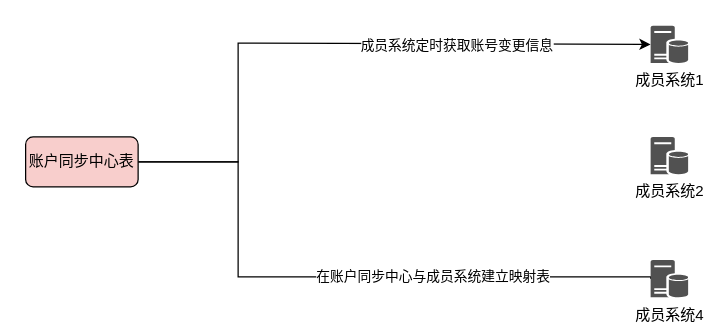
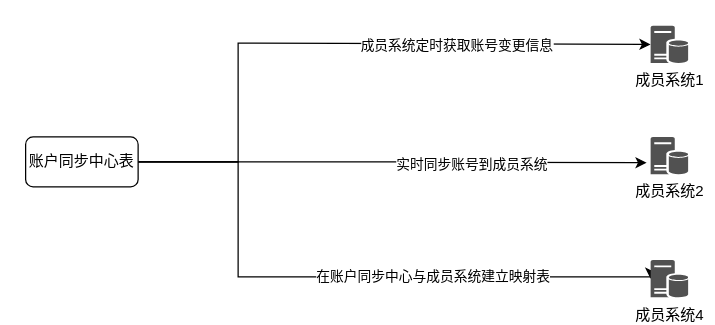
  <mxCell id="0" />
  <mxCell id="1" parent="0" />
+ <mxCell id="2" style="edgeStyle=orthogonalEdgeStyle;rounded=0;orthogonalLoop=1;jettySize=auto;html=1;entryX=-0.106;entryY=0.689;entryDx=0;entryDy=0;entryPerimeter=0;" edge="1" parent="1" source="8" target="10"><mxGeometry relative="1" as="geometry" /></mxCell>
+ <mxCell id="3" value="实时同步账号到成员系统" style="edgeLabel;html=1;align=center;verticalAlign=middle;resizable=0;points=[];" vertex="1" connectable="0" parent="2"><mxGeometry x="0.308" y="-1" relative="1" as="geometry"><mxPoint as="offset" /></mxGeometry></mxCell>
  <mxCell id="4" style="edgeStyle=orthogonalEdgeStyle;rounded=0;orthogonalLoop=1;jettySize=auto;html=1;exitX=1;exitY=0.5;exitDx=0;exitDy=0;entryX=0;entryY=0.5;entryDx=0;entryDy=0;entryPerimeter=0;" edge="1" parent="1" source="8" target="9"><mxGeometry relative="1" as="geometry"><Array as="points"><mxPoint x="190" y="129" /><mxPoint x="190" y="34" /></Array></mxGeometry></mxCell>
  <mxCell id="5" value="成员系统定时获取账号变更信息" style="edgeLabel;html=1;align=center;verticalAlign=middle;resizable=0;points=[];" vertex="1" connectable="0" parent="4"><mxGeometry x="0.387" y="-2" relative="1" as="geometry"><mxPoint y="-1" as="offset" /></mxGeometry></mxCell>
- <mxCell id="6" style="edgeStyle=orthogonalEdgeStyle;rounded=0;orthogonalLoop=1;jettySize=auto;html=1;exitX=1;exitY=0.5;exitDx=0;exitDy=0;entryX=0;entryY=0.5;entryDx=0;entryDy=0;entryPerimeter=0;endArrow=none;" edge="1" parent="1" source="8" target="11"><mxGeometry relative="1" as="geometry"><Array as="points"><mxPoint x="190" y="129" /><mxPoint x="190" y="221" /></Array></mxGeometry></mxCell>
+ <mxCell id="6" style="edgeStyle=orthogonalEdgeStyle;rounded=0;orthogonalLoop=1;jettySize=auto;html=1;exitX=1;exitY=0.5;exitDx=0;exitDy=0;entryX=0;entryY=0.5;entryDx=0;entryDy=0;entryPerimeter=0;" edge="1" parent="1" source="8" target="11"><mxGeometry relative="1" as="geometry"><Array as="points"><mxPoint x="190" y="129" /><mxPoint x="190" y="221" /></Array></mxGeometry></mxCell>
  <mxCell id="7" value="在账户同步中心与成员系统建立映射表" style="edgeLabel;html=1;align=center;verticalAlign=middle;resizable=0;points=[];" vertex="1" connectable="0" parent="6"><mxGeometry x="0.299" y="1" relative="1" as="geometry"><mxPoint as="offset" /></mxGeometry></mxCell>
- <mxCell id="8" value="账户同步中心表" style="rounded=1;whiteSpace=wrap;html=1;fillColor=#f8cecc;" vertex="1" parent="1"><mxGeometry x="20" y="109" width="90" height="40" as="geometry" /></mxCell>
+ <mxCell id="8" value="账户同步中心表" style="rounded=1;whiteSpace=wrap;html=1;" vertex="1" parent="1"><mxGeometry x="20" y="109" width="90" height="40" as="geometry" /></mxCell>
  <mxCell id="9" value="成员系统1&lt;br&gt;" style="sketch=0;pointerEvents=1;shadow=0;dashed=0;html=1;strokeColor=none;labelPosition=center;verticalLabelPosition=bottom;verticalAlign=top;align=center;fillColor=#515151;shape=mxgraph.mscae.enterprise.database_server" vertex="1" parent="1"><mxGeometry x="520" y="20" width="30" height="30" as="geometry" /></mxCell>
  <mxCell id="10" value="成员系统2" style="sketch=0;pointerEvents=1;shadow=0;dashed=0;html=1;strokeColor=none;labelPosition=center;verticalLabelPosition=bottom;verticalAlign=top;align=center;fillColor=#515151;shape=mxgraph.mscae.enterprise.database_server" vertex="1" parent="1"><mxGeometry x="520" y="109" width="30" height="30" as="geometry" /></mxCell>
  <mxCell id="11" value="成员系统4" style="sketch=0;pointerEvents=1;shadow=0;dashed=0;html=1;strokeColor=none;labelPosition=center;verticalLabelPosition=bottom;verticalAlign=top;align=center;fillColor=#515151;shape=mxgraph.mscae.enterprise.database_server" vertex="1" parent="1"><mxGeometry x="520" y="207.5" width="30" height="30" as="geometry" /></mxCell>
